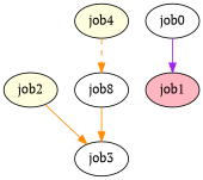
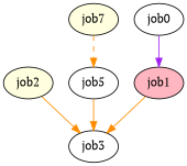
  strict digraph {
    fontname="PT Serif"
    node [fillcolor=white fontname="PT Serif" style=filled]
    edge [color=darkorange fontname="PT Serif" style=solid]
    job1 [fillcolor=lightpink]
    job0
    job3
    job2 [fillcolor=lightyellow]
-   job4 [fillcolor=lightyellow]
-   job5 [label=job8]
+   job4 [fillcolor=lightyellow label=job7]
+   job5
+   job1 -> job3
    job0 -> job1 [color=purple]
    job2 -> job3
    job4 -> job5 [style=dashed]
    job5 -> job3
  }
